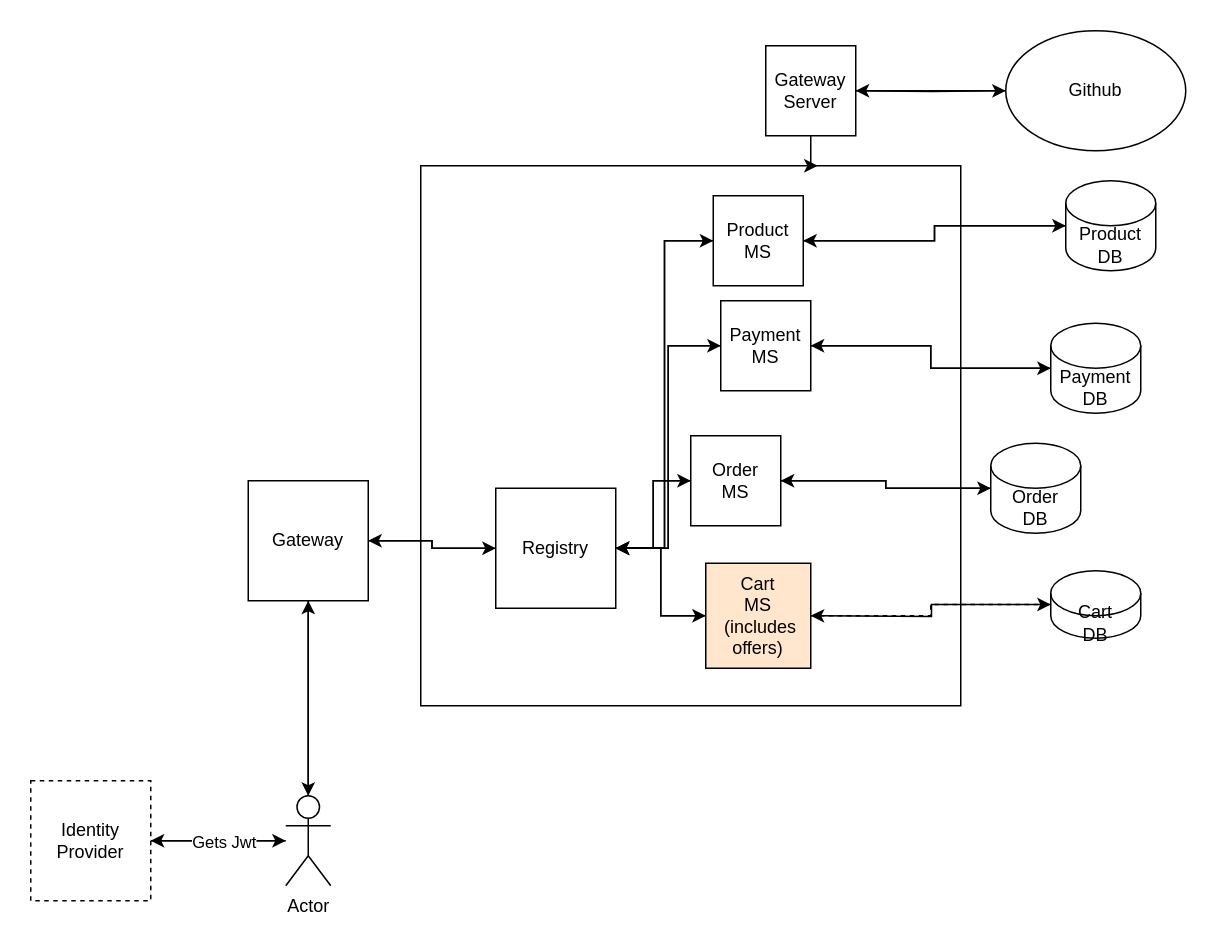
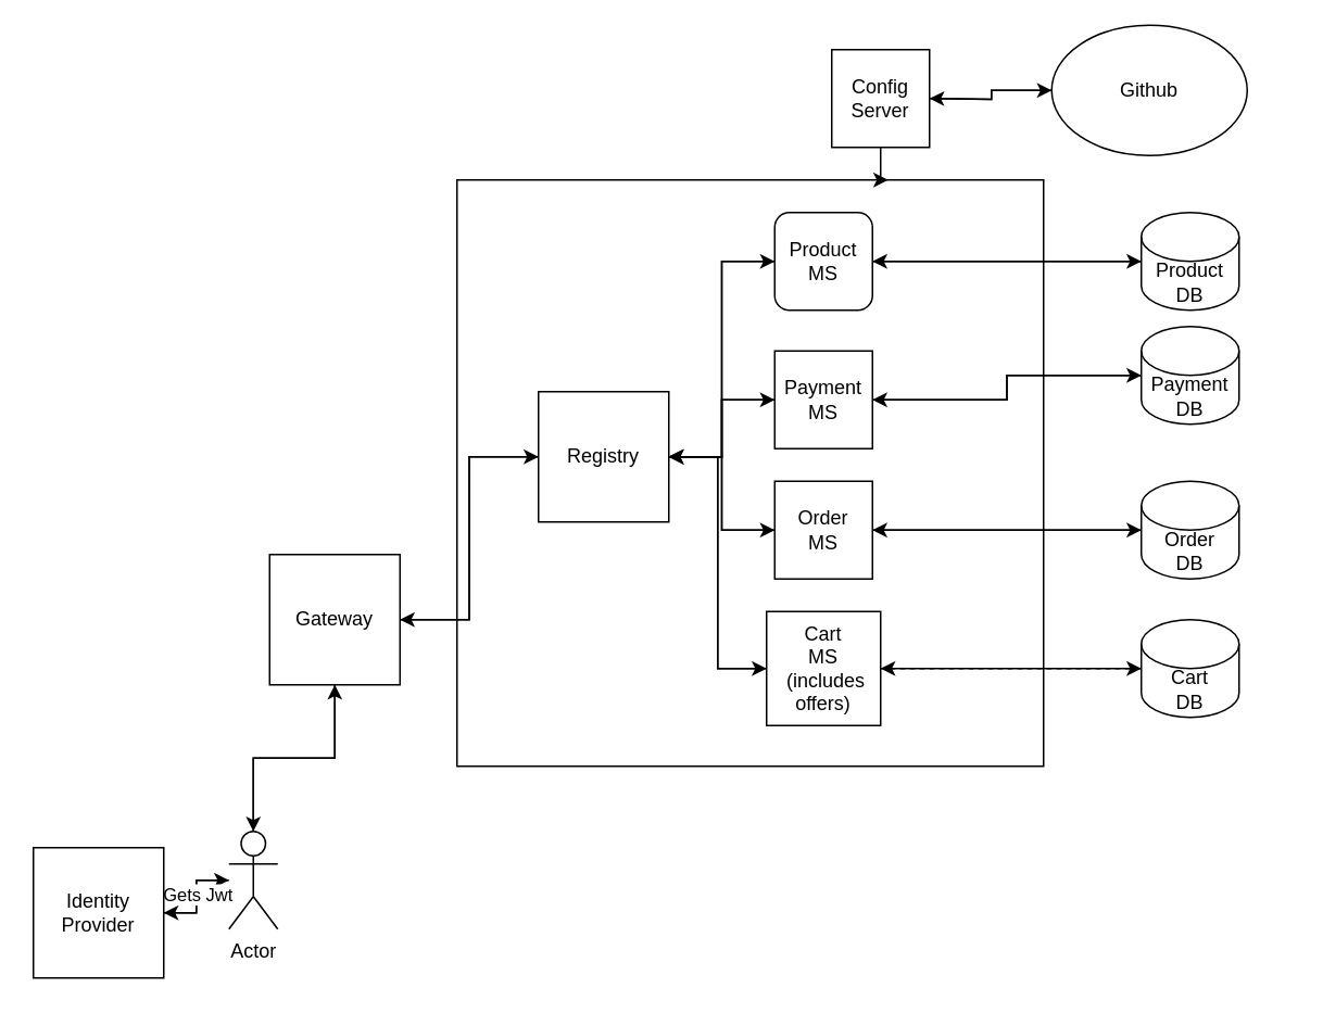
  <mxCell id="0" />
  <mxCell id="1" parent="0" />
  <mxCell id="2" value="" style="whiteSpace=wrap;html=1;aspect=fixed;" parent="1" vertex="1"><mxGeometry x="280" y="110" width="360" height="360" as="geometry" /></mxCell>
  <mxCell id="3" style="edgeStyle=orthogonalEdgeStyle;rounded=0;orthogonalLoop=1;jettySize=auto;html=1;entryX=1;entryY=0.5;entryDx=0;entryDy=0;" parent="1" source="4" target="15" edge="1"><mxGeometry relative="1" as="geometry" /></mxCell>
- <mxCell id="4" value="&lt;div&gt;Product&lt;/div&gt;&lt;div&gt;MS&lt;br&gt;&lt;/div&gt;" style="whiteSpace=wrap;html=1;aspect=fixed;" parent="1" vertex="1"><mxGeometry x="475" y="130" width="60" height="60" as="geometry" /></mxCell>
+ <mxCell id="4" value="&lt;div&gt;Product&lt;/div&gt;&lt;div&gt;MS&lt;br&gt;&lt;/div&gt;" style="whiteSpace=wrap;html=1;aspect=fixed;rounded=1;" parent="1" vertex="1"><mxGeometry x="475" y="130" width="60" height="60" as="geometry" /></mxCell>
  <mxCell id="5" style="edgeStyle=orthogonalEdgeStyle;rounded=0;orthogonalLoop=1;jettySize=auto;html=1;entryX=1;entryY=0.5;entryDx=0;entryDy=0;" parent="1" source="6" target="15" edge="1"><mxGeometry relative="1" as="geometry" /></mxCell>
- <mxCell id="6" value="&lt;div&gt;Payment&lt;/div&gt;&lt;div&gt;MS&lt;br&gt;&lt;/div&gt;" style="whiteSpace=wrap;html=1;aspect=fixed;" parent="1" vertex="1"><mxGeometry x="480" y="200" width="60" height="60" as="geometry" /></mxCell>
+ <mxCell id="6" value="&lt;div&gt;Payment&lt;/div&gt;&lt;div&gt;MS&lt;br&gt;&lt;/div&gt;" style="whiteSpace=wrap;html=1;aspect=fixed;" parent="1" vertex="1"><mxGeometry x="475" y="215" width="60" height="60" as="geometry" /></mxCell>
  <mxCell id="7" style="edgeStyle=orthogonalEdgeStyle;rounded=0;orthogonalLoop=1;jettySize=auto;html=1;entryX=1;entryY=0.5;entryDx=0;entryDy=0;" parent="1" source="8" target="15" edge="1"><mxGeometry relative="1" as="geometry" /></mxCell>
- <mxCell id="8" value="&lt;div&gt;Cart&lt;/div&gt;&lt;div&gt;MS&lt;br&gt;&lt;/div&gt;&amp;nbsp;(includes offers)" style="whiteSpace=wrap;html=1;aspect=fixed;fillColor=#ffe6cc;" parent="1" vertex="1"><mxGeometry x="470" y="375" width="70" height="70" as="geometry" /></mxCell>
+ <mxCell id="8" value="&lt;div&gt;Cart&lt;/div&gt;&lt;div&gt;MS&lt;br&gt;&lt;/div&gt;&amp;nbsp;(includes offers)" style="whiteSpace=wrap;html=1;aspect=fixed;" parent="1" vertex="1"><mxGeometry x="470" y="375" width="70" height="70" as="geometry" /></mxCell>
  <mxCell id="9" style="edgeStyle=orthogonalEdgeStyle;rounded=0;orthogonalLoop=1;jettySize=auto;html=1;entryX=1;entryY=0.5;entryDx=0;entryDy=0;" parent="1" source="10" target="15" edge="1"><mxGeometry relative="1" as="geometry" /></mxCell>
- <mxCell id="10" value="&lt;div&gt;Order&lt;/div&gt;&lt;div&gt;MS&lt;br&gt;&lt;/div&gt;" style="whiteSpace=wrap;html=1;aspect=fixed;" parent="1" vertex="1"><mxGeometry x="460" y="290" width="60" height="60" as="geometry" /></mxCell>
+ <mxCell id="10" value="&lt;div&gt;Order&lt;/div&gt;&lt;div&gt;MS&lt;br&gt;&lt;/div&gt;" style="whiteSpace=wrap;html=1;aspect=fixed;" parent="1" vertex="1"><mxGeometry x="475" y="295" width="60" height="60" as="geometry" /></mxCell>
  <mxCell id="11" style="edgeStyle=orthogonalEdgeStyle;rounded=0;orthogonalLoop=1;jettySize=auto;html=1;entryX=0;entryY=0.5;entryDx=0;entryDy=0;" parent="1" source="15" target="4" edge="1"><mxGeometry relative="1" as="geometry" /></mxCell>
  <mxCell id="12" style="edgeStyle=orthogonalEdgeStyle;rounded=0;orthogonalLoop=1;jettySize=auto;html=1;entryX=0;entryY=0.5;entryDx=0;entryDy=0;" parent="1" source="15" target="6" edge="1"><mxGeometry relative="1" as="geometry" /></mxCell>
  <mxCell id="13" style="edgeStyle=orthogonalEdgeStyle;rounded=0;orthogonalLoop=1;jettySize=auto;html=1;entryX=0;entryY=0.5;entryDx=0;entryDy=0;" parent="1" source="15" target="10" edge="1"><mxGeometry relative="1" as="geometry" /></mxCell>
  <mxCell id="14" style="edgeStyle=orthogonalEdgeStyle;rounded=0;orthogonalLoop=1;jettySize=auto;html=1;entryX=0;entryY=0.5;entryDx=0;entryDy=0;" parent="1" source="15" target="8" edge="1"><mxGeometry relative="1" as="geometry" /></mxCell>
- <mxCell id="15" value="Registry" style="whiteSpace=wrap;html=1;aspect=fixed;" parent="1" vertex="1"><mxGeometry x="330" y="325" width="80" height="80" as="geometry" /></mxCell>
+ <mxCell id="15" value="Registry" style="whiteSpace=wrap;html=1;aspect=fixed;" parent="1" vertex="1"><mxGeometry x="330" y="240" width="80" height="80" as="geometry" /></mxCell>
  <mxCell id="16" style="edgeStyle=orthogonalEdgeStyle;rounded=0;orthogonalLoop=1;jettySize=auto;html=1;" parent="1" source="18" target="21" edge="1"><mxGeometry relative="1" as="geometry" /></mxCell>
  <mxCell id="17" style="edgeStyle=orthogonalEdgeStyle;rounded=0;orthogonalLoop=1;jettySize=auto;html=1;entryX=0;entryY=0.5;entryDx=0;entryDy=0;" parent="1" source="18" target="15" edge="1"><mxGeometry relative="1" as="geometry"><mxPoint x="290" y="375" as="targetPoint" /></mxGeometry></mxCell>
- <mxCell id="18" value="Gateway" style="whiteSpace=wrap;html=1;aspect=fixed;" parent="1" vertex="1"><mxGeometry x="165" y="320" width="80" height="80" as="geometry" /></mxCell>
+ <mxCell id="18" value="Gateway" style="whiteSpace=wrap;html=1;aspect=fixed;" parent="1" vertex="1"><mxGeometry x="165" y="340" width="80" height="80" as="geometry" /></mxCell>
  <mxCell id="19" style="edgeStyle=orthogonalEdgeStyle;rounded=0;orthogonalLoop=1;jettySize=auto;html=1;entryX=0.5;entryY=1;entryDx=0;entryDy=0;" parent="1" source="21" target="18" edge="1"><mxGeometry relative="1" as="geometry" /></mxCell>
  <mxCell id="20" style="edgeStyle=orthogonalEdgeStyle;rounded=0;orthogonalLoop=1;jettySize=auto;html=1;entryX=1;entryY=0.5;entryDx=0;entryDy=0;" edge="1" parent="1" source="21" target="42"><mxGeometry relative="1" as="geometry" /></mxCell>
- <mxCell id="21" value="Actor" style="shape=umlActor;verticalLabelPosition=bottom;verticalAlign=top;html=1;outlineConnect=0;" parent="1" vertex="1"><mxGeometry x="190" y="530" width="30" height="60" as="geometry" /></mxCell>
+ <mxCell id="21" value="Actor" style="shape=umlActor;verticalLabelPosition=bottom;verticalAlign=top;html=1;outlineConnect=0;" parent="1" vertex="1"><mxGeometry x="140" y="510" width="30" height="60" as="geometry" /></mxCell>
  <mxCell id="22" style="edgeStyle=orthogonalEdgeStyle;rounded=0;orthogonalLoop=1;jettySize=auto;html=1;entryX=1;entryY=0.5;entryDx=0;entryDy=0;" parent="1" source="23" target="4" edge="1"><mxGeometry relative="1" as="geometry" /></mxCell>
- <mxCell id="23" value="&lt;div&gt;Product&lt;/div&gt;&lt;div&gt;DB&lt;/div&gt;" style="shape=cylinder3;whiteSpace=wrap;html=1;boundedLbl=1;backgroundOutline=1;size=15;" parent="1" vertex="1"><mxGeometry x="710" y="120" width="60" height="60" as="geometry" /></mxCell>
+ <mxCell id="23" value="&lt;div&gt;Product&lt;/div&gt;&lt;div&gt;DB&lt;/div&gt;" style="shape=cylinder3;whiteSpace=wrap;html=1;boundedLbl=1;backgroundOutline=1;size=15;" parent="1" vertex="1"><mxGeometry x="700" y="130" width="60" height="60" as="geometry" /></mxCell>
  <mxCell id="24" style="edgeStyle=orthogonalEdgeStyle;rounded=0;orthogonalLoop=1;jettySize=auto;html=1;entryX=1;entryY=0.5;entryDx=0;entryDy=0;" parent="1" source="25" target="6" edge="1"><mxGeometry relative="1" as="geometry" /></mxCell>
- <mxCell id="25" value="&lt;div&gt;Payment&lt;/div&gt;&lt;div&gt;DB&lt;br&gt;&lt;/div&gt;" style="shape=cylinder3;whiteSpace=wrap;html=1;boundedLbl=1;backgroundOutline=1;size=15;" parent="1" vertex="1"><mxGeometry x="700" y="215" width="60" height="60" as="geometry" /></mxCell>
+ <mxCell id="25" value="&lt;div&gt;Payment&lt;/div&gt;&lt;div&gt;DB&lt;br&gt;&lt;/div&gt;" style="shape=cylinder3;whiteSpace=wrap;html=1;boundedLbl=1;backgroundOutline=1;size=15;" parent="1" vertex="1"><mxGeometry x="700" y="200" width="60" height="60" as="geometry" /></mxCell>
  <mxCell id="26" style="edgeStyle=orthogonalEdgeStyle;rounded=0;orthogonalLoop=1;jettySize=auto;html=1;entryX=1;entryY=0.5;entryDx=0;entryDy=0;" parent="1" source="27" target="10" edge="1"><mxGeometry relative="1" as="geometry" /></mxCell>
- <mxCell id="27" value="&lt;div&gt;Order&lt;/div&gt;&lt;div&gt;DB&lt;br&gt;&lt;/div&gt;" style="shape=cylinder3;whiteSpace=wrap;html=1;boundedLbl=1;backgroundOutline=1;size=15;" parent="1" vertex="1"><mxGeometry x="660" y="295" width="60" height="60" as="geometry" /></mxCell>
+ <mxCell id="27" value="&lt;div&gt;Order&lt;/div&gt;&lt;div&gt;DB&lt;br&gt;&lt;/div&gt;" style="shape=cylinder3;whiteSpace=wrap;html=1;boundedLbl=1;backgroundOutline=1;size=15;" parent="1" vertex="1"><mxGeometry x="700" y="295" width="60" height="60" as="geometry" /></mxCell>
  <mxCell id="28" style="edgeStyle=orthogonalEdgeStyle;rounded=0;orthogonalLoop=1;jettySize=auto;html=1;" parent="1" source="29" edge="1"><mxGeometry relative="1" as="geometry"><mxPoint x="540" y="410" as="targetPoint" /></mxGeometry></mxCell>
- <mxCell id="29" value="&lt;div&gt;Cart&lt;/div&gt;&lt;div&gt;DB&lt;br&gt;&lt;/div&gt;" style="shape=cylinder3;whiteSpace=wrap;html=1;boundedLbl=1;backgroundOutline=1;size=15;" parent="1" vertex="1"><mxGeometry x="700" y="380" width="60" height="45" as="geometry" /></mxCell>
+ <mxCell id="29" value="&lt;div&gt;Cart&lt;/div&gt;&lt;div&gt;DB&lt;br&gt;&lt;/div&gt;" style="shape=cylinder3;whiteSpace=wrap;html=1;boundedLbl=1;backgroundOutline=1;size=15;" parent="1" vertex="1"><mxGeometry x="700" y="380" width="60" height="60" as="geometry" /></mxCell>
  <mxCell id="30" style="edgeStyle=orthogonalEdgeStyle;rounded=0;orthogonalLoop=1;jettySize=auto;html=1;entryX=0;entryY=0.5;entryDx=0;entryDy=0;entryPerimeter=0;" parent="1" source="4" target="23" edge="1"><mxGeometry relative="1" as="geometry" /></mxCell>
  <mxCell id="31" style="edgeStyle=orthogonalEdgeStyle;rounded=0;orthogonalLoop=1;jettySize=auto;html=1;entryX=0;entryY=0.5;entryDx=0;entryDy=0;entryPerimeter=0;" parent="1" source="6" target="25" edge="1"><mxGeometry relative="1" as="geometry" /></mxCell>
  <mxCell id="32" style="edgeStyle=orthogonalEdgeStyle;rounded=0;orthogonalLoop=1;jettySize=auto;html=1;entryX=0;entryY=0.5;entryDx=0;entryDy=0;entryPerimeter=0;" parent="1" source="10" target="27" edge="1"><mxGeometry relative="1" as="geometry" /></mxCell>
  <mxCell id="33" style="edgeStyle=orthogonalEdgeStyle;rounded=0;orthogonalLoop=1;jettySize=auto;html=1;entryX=0;entryY=0.5;entryDx=0;entryDy=0;entryPerimeter=0;dashed=1;" parent="1" source="8" target="29" edge="1"><mxGeometry relative="1" as="geometry" /></mxCell>
  <mxCell id="34" style="edgeStyle=orthogonalEdgeStyle;rounded=0;orthogonalLoop=1;jettySize=auto;html=1;" parent="1" target="36" edge="1"><mxGeometry relative="1" as="geometry"><mxPoint x="570" y="60" as="sourcePoint" /></mxGeometry></mxCell>
  <mxCell id="35" style="edgeStyle=orthogonalEdgeStyle;rounded=0;orthogonalLoop=1;jettySize=auto;html=1;" parent="1" source="36" edge="1"><mxGeometry relative="1" as="geometry"><mxPoint x="570" y="60" as="targetPoint" /></mxGeometry></mxCell>
- <mxCell id="36" value="Github" style="ellipse;whiteSpace=wrap;html=1;" parent="1" vertex="1"><mxGeometry x="670" y="20" width="120" height="80" as="geometry" /></mxCell>
- <mxCell id="37" value="Gateway&lt;div&gt;Server&lt;/div&gt;" style="whiteSpace=wrap;html=1;aspect=fixed;" parent="1" vertex="1"><mxGeometry x="510" y="30" width="60" height="60" as="geometry" /></mxCell>
+ <mxCell id="36" value="Github" style="ellipse;whiteSpace=wrap;html=1;" parent="1" vertex="1"><mxGeometry x="645" y="15" width="120" height="80" as="geometry" /></mxCell>
+ <mxCell id="37" value="Config&lt;div&gt;Server&lt;/div&gt;" style="whiteSpace=wrap;html=1;aspect=fixed;" parent="1" vertex="1"><mxGeometry x="510" y="30" width="60" height="60" as="geometry" /></mxCell>
  <mxCell id="38" style="edgeStyle=orthogonalEdgeStyle;rounded=0;orthogonalLoop=1;jettySize=auto;html=1;entryX=0.735;entryY=0.002;entryDx=0;entryDy=0;entryPerimeter=0;" parent="1" source="37" target="2" edge="1"><mxGeometry relative="1" as="geometry" /></mxCell>
  <mxCell id="39" style="edgeStyle=orthogonalEdgeStyle;rounded=0;orthogonalLoop=1;jettySize=auto;html=1;entryX=1;entryY=0.5;entryDx=0;entryDy=0;exitX=0;exitY=0.5;exitDx=0;exitDy=0;" parent="1" source="15" target="18" edge="1"><mxGeometry relative="1" as="geometry"><mxPoint x="290" y="375" as="sourcePoint" /></mxGeometry></mxCell>
  <mxCell id="40" style="edgeStyle=orthogonalEdgeStyle;rounded=0;orthogonalLoop=1;jettySize=auto;html=1;" edge="1" parent="1" source="42" target="21"><mxGeometry relative="1" as="geometry" /></mxCell>
  <mxCell id="41" value="Gets Jwt" style="edgeLabel;html=1;align=center;verticalAlign=middle;resizable=0;points=[];" vertex="1" connectable="0" parent="40"><mxGeometry x="0.077" relative="1" as="geometry"><mxPoint as="offset" /></mxGeometry></mxCell>
- <mxCell id="42" value="&lt;div&gt;Identity Provider&lt;/div&gt;" style="whiteSpace=wrap;html=1;aspect=fixed;dashed=1;" vertex="1" parent="1"><mxGeometry x="20" y="520" width="80" height="80" as="geometry" /></mxCell>
+ <mxCell id="42" value="&lt;div&gt;Identity Provider&lt;/div&gt;" style="whiteSpace=wrap;html=1;aspect=fixed;" vertex="1" parent="1"><mxGeometry x="20" y="520" width="80" height="80" as="geometry" /></mxCell>
